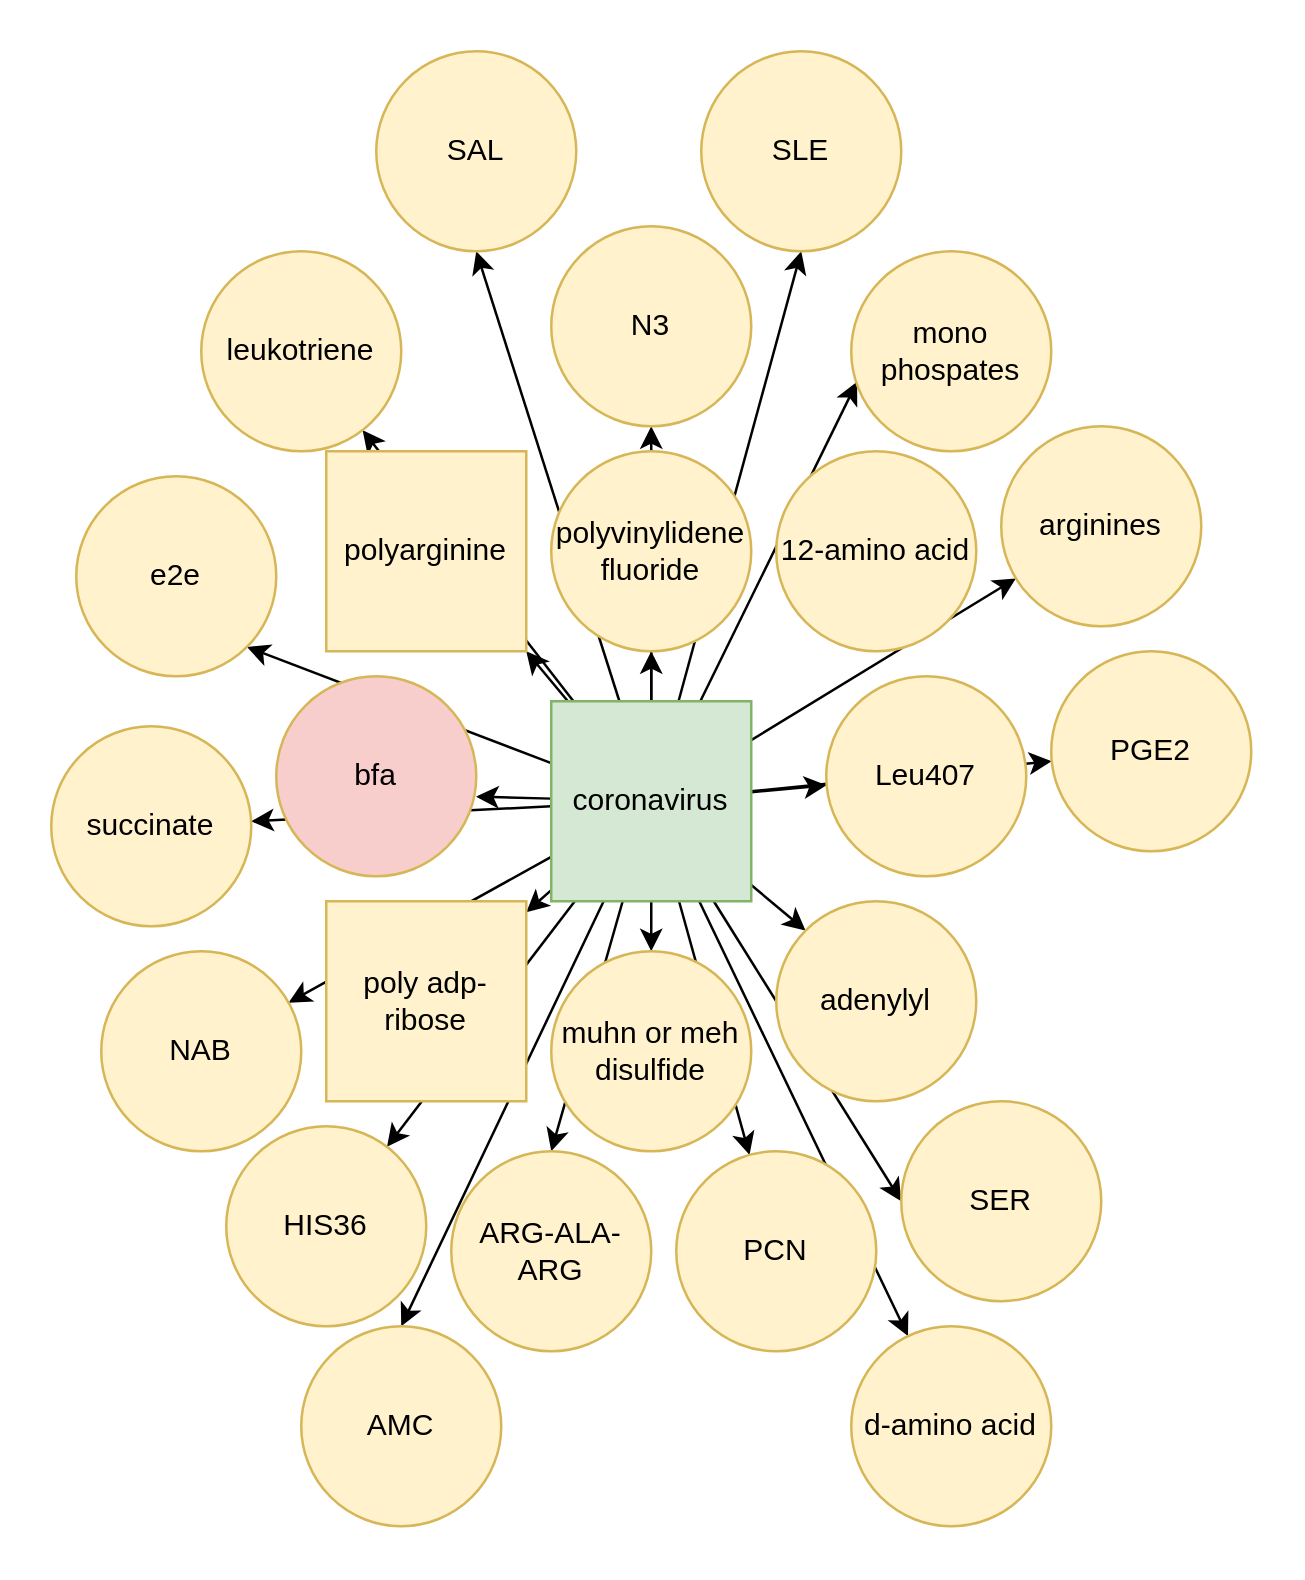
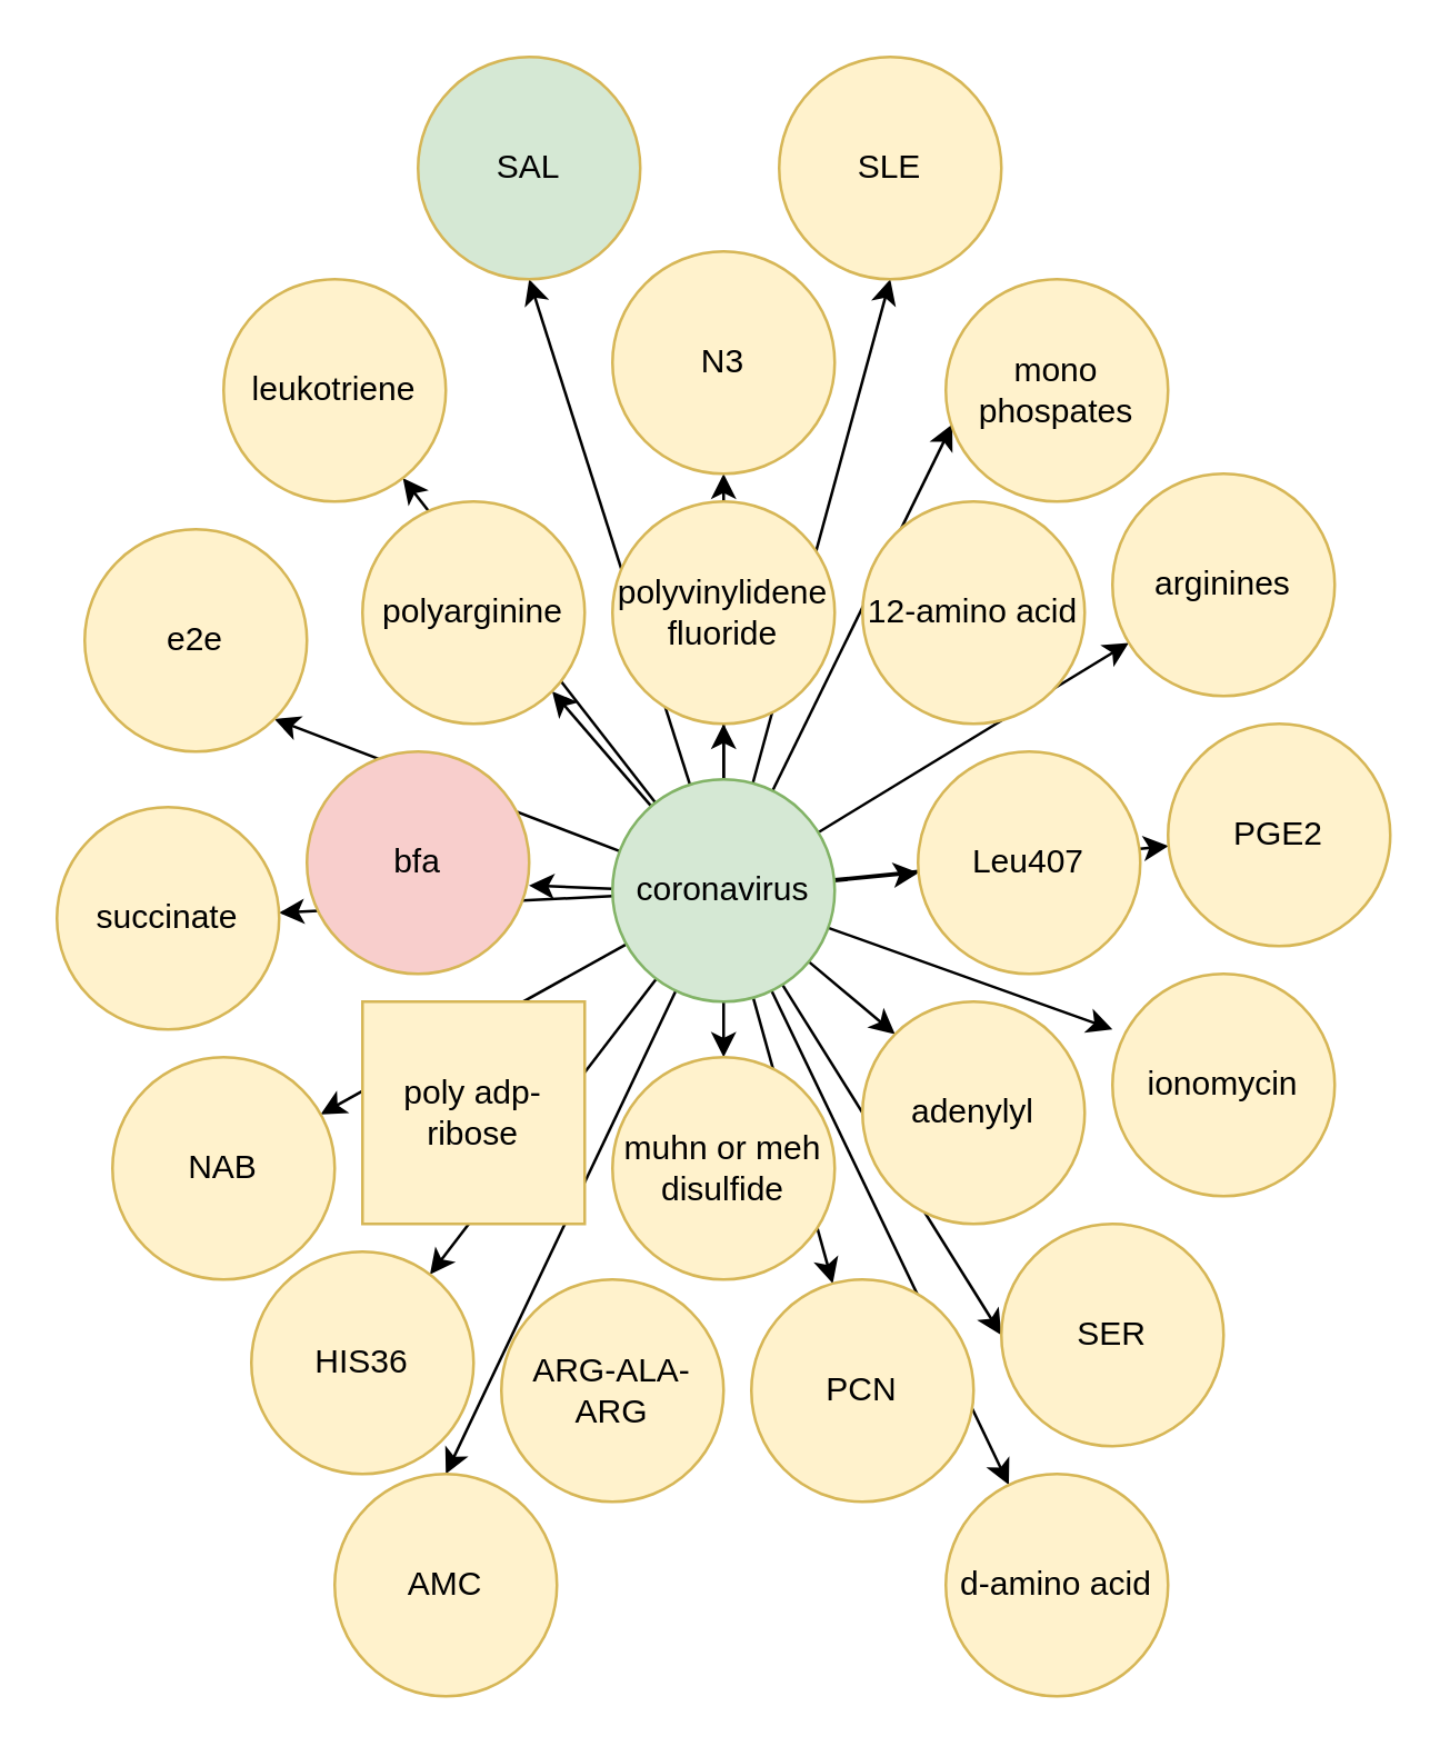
  <mxCell id="0" />
  <mxCell id="1" parent="0" />
  <mxCell id="2" style="rounded=0;orthogonalLoop=1;jettySize=auto;html=1;entryX=1;entryY=1;entryDx=0;entryDy=0;" edge="1" parent="1" source="26" target="34"><mxGeometry relative="1" as="geometry" /></mxCell>
  <mxCell id="3" style="edgeStyle=none;rounded=0;orthogonalLoop=1;jettySize=auto;html=1;" edge="1" parent="1" source="26" target="28"><mxGeometry relative="1" as="geometry" /></mxCell>
  <mxCell id="4" style="edgeStyle=none;rounded=0;orthogonalLoop=1;jettySize=auto;html=1;" edge="1" parent="1" source="26" target="47"><mxGeometry relative="1" as="geometry" /></mxCell>
  <mxCell id="5" style="edgeStyle=none;rounded=0;orthogonalLoop=1;jettySize=auto;html=1;entryX=0.5;entryY=1;entryDx=0;entryDy=0;" edge="1" parent="1" source="26" target="36"><mxGeometry relative="1" as="geometry" /></mxCell>
  <mxCell id="6" style="edgeStyle=none;rounded=0;orthogonalLoop=1;jettySize=auto;html=1;entryX=0.5;entryY=1;entryDx=0;entryDy=0;" edge="1" parent="1" source="26" target="35"><mxGeometry relative="1" as="geometry" /></mxCell>
  <mxCell id="7" style="edgeStyle=none;rounded=0;orthogonalLoop=1;jettySize=auto;html=1;" edge="1" parent="1" source="26" target="40"><mxGeometry relative="1" as="geometry" /></mxCell>
  <mxCell id="8" style="edgeStyle=none;rounded=0;orthogonalLoop=1;jettySize=auto;html=1;entryX=1;entryY=1;entryDx=0;entryDy=0;" edge="1" parent="1" source="26" target="39"><mxGeometry relative="1" as="geometry" /></mxCell>
  <mxCell id="9" style="edgeStyle=none;rounded=0;orthogonalLoop=1;jettySize=auto;html=1;entryX=0.999;entryY=0.602;entryDx=0;entryDy=0;entryPerimeter=0;" edge="1" parent="1" source="26" target="27"><mxGeometry relative="1" as="geometry" /></mxCell>
  <mxCell id="10" style="edgeStyle=none;rounded=0;orthogonalLoop=1;jettySize=auto;html=1;" edge="1" parent="1" source="26" target="41"><mxGeometry relative="1" as="geometry" /></mxCell>
  <mxCell id="11" style="edgeStyle=none;rounded=0;orthogonalLoop=1;jettySize=auto;html=1;" edge="1" parent="1" source="26" target="48"><mxGeometry relative="1" as="geometry" /></mxCell>
- <mxCell id="12" style="edgeStyle=none;rounded=0;orthogonalLoop=1;jettySize=auto;html=1;" edge="1" parent="1" source="26" target="33"><mxGeometry relative="1" as="geometry" /></mxCell>
  <mxCell id="13" style="edgeStyle=none;rounded=0;orthogonalLoop=1;jettySize=auto;html=1;" edge="1" parent="1" source="26" target="42"><mxGeometry relative="1" as="geometry" /></mxCell>
  <mxCell id="14" style="edgeStyle=none;rounded=0;orthogonalLoop=1;jettySize=auto;html=1;entryX=0.5;entryY=0;entryDx=0;entryDy=0;" edge="1" parent="1" source="26" target="50"><mxGeometry relative="1" as="geometry" /></mxCell>
- <mxCell id="15" style="edgeStyle=none;rounded=0;orthogonalLoop=1;jettySize=auto;html=1;entryX=0.5;entryY=0;entryDx=0;entryDy=0;" edge="1" parent="1" source="26" target="43"><mxGeometry relative="1" as="geometry" /></mxCell>
  <mxCell id="16" style="edgeStyle=none;rounded=0;orthogonalLoop=1;jettySize=auto;html=1;" edge="1" parent="1" source="26" target="32"><mxGeometry relative="1" as="geometry" /></mxCell>
  <mxCell id="17" style="edgeStyle=none;rounded=0;orthogonalLoop=1;jettySize=auto;html=1;" edge="1" parent="1" source="26" target="51"><mxGeometry relative="1" as="geometry" /></mxCell>
  <mxCell id="18" style="edgeStyle=none;rounded=0;orthogonalLoop=1;jettySize=auto;html=1;" edge="1" parent="1" source="26" target="44"><mxGeometry relative="1" as="geometry" /></mxCell>
  <mxCell id="19" style="edgeStyle=none;rounded=0;orthogonalLoop=1;jettySize=auto;html=1;entryX=0;entryY=0.5;entryDx=0;entryDy=0;" edge="1" parent="1" source="26" target="45"><mxGeometry relative="1" as="geometry" /></mxCell>
  <mxCell id="20" style="edgeStyle=none;rounded=0;orthogonalLoop=1;jettySize=auto;html=1;entryX=0;entryY=0;entryDx=0;entryDy=0;" edge="1" parent="1" source="26" target="31"><mxGeometry relative="1" as="geometry" /></mxCell>
  <mxCell id="21" style="edgeStyle=none;rounded=0;orthogonalLoop=1;jettySize=auto;html=1;" edge="1" parent="1" source="26" target="30"><mxGeometry relative="1" as="geometry" /></mxCell>
+ <mxCell id="22" style="edgeStyle=none;rounded=0;orthogonalLoop=1;jettySize=auto;html=1;entryX=0;entryY=0.25;entryDx=0;entryDy=0;entryPerimeter=0;" edge="1" parent="1" source="26" target="38"><mxGeometry relative="1" as="geometry" /></mxCell>
  <mxCell id="23" style="edgeStyle=none;rounded=0;orthogonalLoop=1;jettySize=auto;html=1;" edge="1" parent="1" source="26" target="49"><mxGeometry relative="1" as="geometry" /></mxCell>
  <mxCell id="24" style="edgeStyle=none;rounded=0;orthogonalLoop=1;jettySize=auto;html=1;" edge="1" parent="1" source="26" target="46"><mxGeometry relative="1" as="geometry" /></mxCell>
  <mxCell id="25" style="edgeStyle=none;rounded=0;orthogonalLoop=1;jettySize=auto;html=1;entryX=0.029;entryY=0.653;entryDx=0;entryDy=0;entryPerimeter=0;" edge="1" parent="1" source="26" target="37"><mxGeometry relative="1" as="geometry" /></mxCell>
- <mxCell id="26" value="coronavirus" style="whiteSpace=wrap;html=1;aspect=fixed;fillColor=#d5e8d4;strokeColor=#82b366;rounded=0;" vertex="1" parent="1"><mxGeometry x="220" y="280" width="80" height="80" as="geometry" /></mxCell>
+ <mxCell id="26" value="coronavirus" style="ellipse;whiteSpace=wrap;html=1;aspect=fixed;fillColor=#d5e8d4;strokeColor=#82b366;" vertex="1" parent="1"><mxGeometry x="220" y="280" width="80" height="80" as="geometry" /></mxCell>
  <mxCell id="27" value="bfa" style="ellipse;whiteSpace=wrap;html=1;aspect=fixed;fillColor=#f8cecc;strokeColor=#d6b656;" vertex="1" parent="1"><mxGeometry x="110" y="270" width="80" height="80" as="geometry" /></mxCell>
  <mxCell id="28" value="polyvinylidene fluoride" style="ellipse;whiteSpace=wrap;html=1;aspect=fixed;fillColor=#fff2cc;strokeColor=#d6b656;" vertex="1" parent="1"><mxGeometry x="220" y="180" width="80" height="80" as="geometry" /></mxCell>
  <mxCell id="29" value="12-amino acid" style="ellipse;whiteSpace=wrap;html=1;aspect=fixed;fillColor=#fff2cc;strokeColor=#d6b656;" vertex="1" parent="1"><mxGeometry x="310" y="180" width="80" height="80" as="geometry" /></mxCell>
  <mxCell id="30" value="Leu407" style="ellipse;whiteSpace=wrap;html=1;aspect=fixed;fillColor=#fff2cc;strokeColor=#d6b656;" vertex="1" parent="1"><mxGeometry x="330" y="270" width="80" height="80" as="geometry" /></mxCell>
  <mxCell id="31" value="adenylyl" style="ellipse;whiteSpace=wrap;html=1;aspect=fixed;fillColor=#fff2cc;strokeColor=#d6b656;" vertex="1" parent="1"><mxGeometry x="310" y="360" width="80" height="80" as="geometry" /></mxCell>
  <mxCell id="32" value="muhn or meh disulfide" style="ellipse;whiteSpace=wrap;html=1;aspect=fixed;fillColor=#fff2cc;strokeColor=#d6b656;" vertex="1" parent="1"><mxGeometry x="220" y="380" width="80" height="80" as="geometry" /></mxCell>
  <mxCell id="33" value="poly adp-ribose" style="whiteSpace=wrap;html=1;aspect=fixed;fillColor=#fff2cc;strokeColor=#d6b656;rounded=0;" vertex="1" parent="1"><mxGeometry x="130" y="360" width="80" height="80" as="geometry" /></mxCell>
- <mxCell id="34" value="polyarginine" style="whiteSpace=wrap;html=1;aspect=fixed;fillColor=#fff2cc;strokeColor=#d6b656;rounded=0;" vertex="1" parent="1"><mxGeometry x="130" y="180" width="80" height="80" as="geometry" /></mxCell>
- <mxCell id="35" value="SAL" style="ellipse;whiteSpace=wrap;html=1;aspect=fixed;fillColor=#fff2cc;strokeColor=#d6b656;" vertex="1" parent="1"><mxGeometry x="150" y="20" width="80" height="80" as="geometry" /></mxCell>
+ <mxCell id="34" value="polyarginine" style="ellipse;whiteSpace=wrap;html=1;aspect=fixed;fillColor=#fff2cc;strokeColor=#d6b656;" vertex="1" parent="1"><mxGeometry x="130" y="180" width="80" height="80" as="geometry" /></mxCell>
+ <mxCell id="35" value="SAL" style="ellipse;whiteSpace=wrap;html=1;aspect=fixed;fillColor=#d5e8d4;strokeColor=#d6b656;" vertex="1" parent="1"><mxGeometry x="150" y="20" width="80" height="80" as="geometry" /></mxCell>
  <mxCell id="36" value="SLE" style="ellipse;whiteSpace=wrap;html=1;aspect=fixed;fillColor=#fff2cc;strokeColor=#d6b656;" vertex="1" parent="1"><mxGeometry x="280" y="20" width="80" height="80" as="geometry" /></mxCell>
  <mxCell id="37" value="mono&lt;br&gt;phospates" style="ellipse;whiteSpace=wrap;html=1;aspect=fixed;fillColor=#fff2cc;strokeColor=#d6b656;" vertex="1" parent="1"><mxGeometry x="340" y="100" width="80" height="80" as="geometry" /></mxCell>
+ <mxCell id="38" value="ionomycin" style="ellipse;whiteSpace=wrap;html=1;aspect=fixed;fillColor=#fff2cc;strokeColor=#d6b656;" vertex="1" parent="1"><mxGeometry x="400" y="350" width="80" height="80" as="geometry" /></mxCell>
  <mxCell id="39" value="e2e" style="ellipse;whiteSpace=wrap;html=1;aspect=fixed;fillColor=#fff2cc;strokeColor=#d6b656;" vertex="1" parent="1"><mxGeometry x="30" y="190" width="80" height="80" as="geometry" /></mxCell>
  <mxCell id="40" value="leukotriene" style="ellipse;whiteSpace=wrap;html=1;aspect=fixed;fillColor=#fff2cc;strokeColor=#d6b656;" vertex="1" parent="1"><mxGeometry x="80" y="100" width="80" height="80" as="geometry" /></mxCell>
  <mxCell id="41" value="succinate" style="ellipse;whiteSpace=wrap;html=1;aspect=fixed;fillColor=#fff2cc;strokeColor=#d6b656;" vertex="1" parent="1"><mxGeometry x="20" y="290" width="80" height="80" as="geometry" /></mxCell>
  <mxCell id="42" value="HIS36" style="ellipse;whiteSpace=wrap;html=1;aspect=fixed;fillColor=#fff2cc;strokeColor=#d6b656;" vertex="1" parent="1"><mxGeometry x="90" y="450" width="80" height="80" as="geometry" /></mxCell>
  <mxCell id="43" value="ARG-ALA-ARG" style="ellipse;whiteSpace=wrap;html=1;aspect=fixed;fillColor=#fff2cc;strokeColor=#d6b656;" vertex="1" parent="1"><mxGeometry x="180" y="460" width="80" height="80" as="geometry" /></mxCell>
  <mxCell id="44" value="d-amino acid" style="ellipse;whiteSpace=wrap;html=1;aspect=fixed;fillColor=#fff2cc;strokeColor=#d6b656;" vertex="1" parent="1"><mxGeometry x="340" y="530" width="80" height="80" as="geometry" /></mxCell>
  <mxCell id="45" value="SER" style="ellipse;whiteSpace=wrap;html=1;aspect=fixed;fillColor=#fff2cc;strokeColor=#d6b656;" vertex="1" parent="1"><mxGeometry x="360" y="440" width="80" height="80" as="geometry" /></mxCell>
  <mxCell id="46" value="arginines" style="ellipse;whiteSpace=wrap;html=1;aspect=fixed;fillColor=#fff2cc;strokeColor=#d6b656;" vertex="1" parent="1"><mxGeometry x="400" y="170" width="80" height="80" as="geometry" /></mxCell>
  <mxCell id="47" value="N3" style="ellipse;whiteSpace=wrap;html=1;aspect=fixed;fillColor=#fff2cc;strokeColor=#d6b656;" vertex="1" parent="1"><mxGeometry x="220" y="90" width="80" height="80" as="geometry" /></mxCell>
  <mxCell id="48" value="NAB" style="ellipse;whiteSpace=wrap;html=1;aspect=fixed;fillColor=#fff2cc;strokeColor=#d6b656;" vertex="1" parent="1"><mxGeometry x="40" y="380" width="80" height="80" as="geometry" /></mxCell>
  <mxCell id="49" value="PGE2" style="ellipse;whiteSpace=wrap;html=1;aspect=fixed;fillColor=#fff2cc;strokeColor=#d6b656;" vertex="1" parent="1"><mxGeometry x="420" y="260" width="80" height="80" as="geometry" /></mxCell>
  <mxCell id="50" value="AMC" style="ellipse;whiteSpace=wrap;html=1;aspect=fixed;fillColor=#fff2cc;strokeColor=#d6b656;" vertex="1" parent="1"><mxGeometry x="120" y="530" width="80" height="80" as="geometry" /></mxCell>
  <mxCell id="51" value="PCN" style="ellipse;whiteSpace=wrap;html=1;aspect=fixed;fillColor=#fff2cc;strokeColor=#d6b656;" vertex="1" parent="1"><mxGeometry x="270" y="460" width="80" height="80" as="geometry" /></mxCell>
